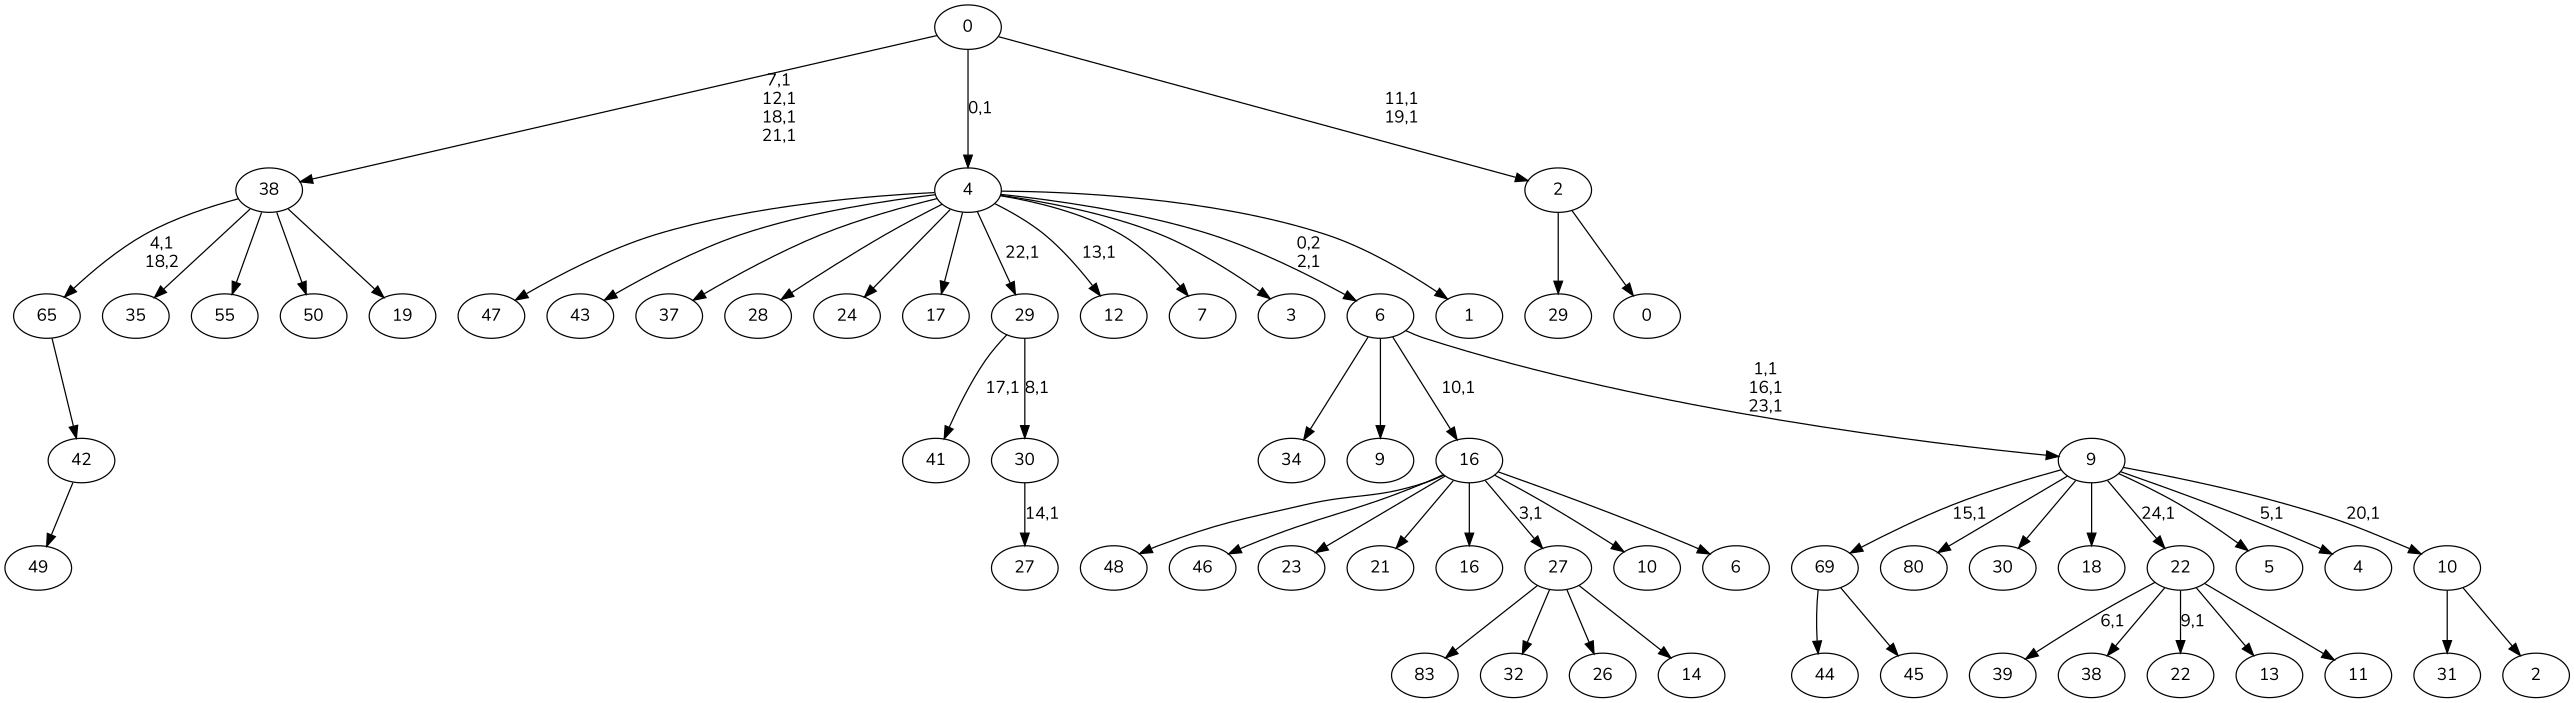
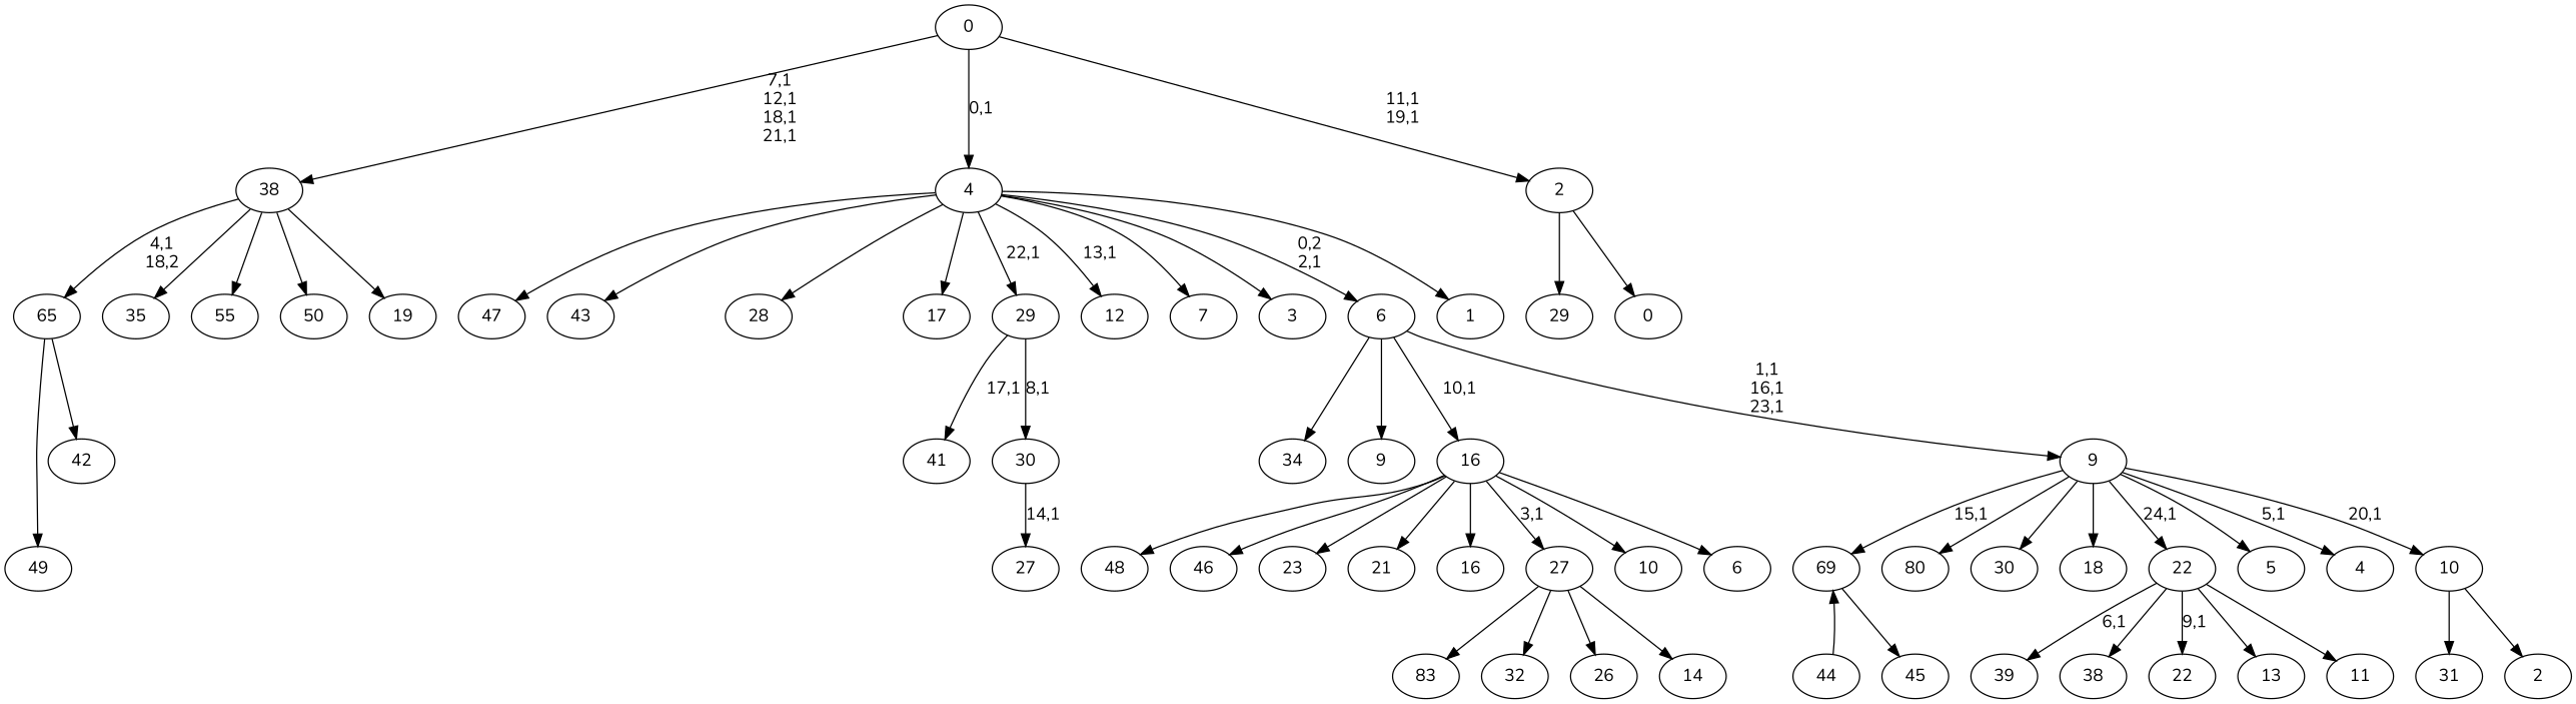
  digraph {
    fontname=Nunito
    node [fontname=Nunito]
    edge [fontname=Nunito]
    n1 [label=49]
    n2 [label=48]
    n3 [label=47]
    n4 [label=46]
    n5 [label=45]
    n6 [label=44]
    69
    n8 [label=43]
    n9 [label=42]
    n10 [label=65]
    n11 [label=41]
    n12 [label=80]
    n13 [label=39]
    n14 [label=38]
-   n15 [label=37]
    n16 [label=35]
    n17 [label=34]
    n18 [label=83]
    n19 [label=32]
    n20 [label=31]
    n21 [label=30]
    n22 [label=29]
    n23 [label=28]
    n24 [label=27]
    n25 [label=26]
    n26 [label=55]
-   n27 [label=24]
    n28 [label=23]
    n29 [label=22]
    n30 [label=21]
    n31 [label=50]
    n32 [label=19]
    38
    n34 [label=18]
    n35 [label=17]
    n36 [label=16]
    30
    29
    n39 [label=14]
    27
    n41 [label=13]
    n42 [label=12]
    n43 [label=11]
    22
    n45 [label=10]
    n46 [label=9]
    n47 [label=7]
    n48 [label=6]
    16
    n50 [label=5]
    n51 [label=4]
    n52 [label=3]
    n53 [label=2]
    10
    9
    6
    n57 [label=1]
    4
    n59 [label=0]
    2
    0
    69 -> n5
-   69 -> n6
-   n9 -> n1
+   n6 -> 69
+   n10 -> n1
    n10 -> n9
    38 -> n10 [label="4,1\n18,2"]
    38 -> n16
    38 -> n26
    38 -> n31
    38 -> n32
    30 -> n24 [label="14,1"]
    29 -> n11 [label="17,1"]
    29 -> 30 [label="8,1"]
    27 -> n18
    27 -> n19
    27 -> n25
    27 -> n39
    22 -> n13 [label="6,1"]
    22 -> n14
    22 -> n29 [label="9,1"]
    22 -> n41
    22 -> n43
    16 -> n2
    16 -> n4
    16 -> n28
    16 -> n30
    16 -> n36
    16 -> 27 [label="3,1"]
    16 -> n45
    16 -> n48
    10 -> n20
    10 -> n53
    9 -> 69 [label="15,1"]
    9 -> n12
    9 -> n21
    9 -> n34
    9 -> 22 [label="24,1"]
    9 -> n50
    9 -> n51 [label="5,1"]
    9 -> 10 [label="20,1"]
    6 -> n17
    6 -> n46
    6 -> 16 [label="10,1"]
    6 -> 9 [label="1,1\n16,1\n23,1"]
    4 -> n3
    4 -> n8
-   4 -> n15
    4 -> n23
-   4 -> n27
    4 -> n35
    4 -> 29 [label="22,1"]
    4 -> n42 [label="13,1"]
    4 -> n47
    4 -> n52
    4 -> 6 [label="0,2\n2,1"]
    4 -> n57
    2 -> n22
    2 -> n59
    0 -> 38 [label="7,1\n12,1\n18,1\n21,1"]
    0 -> 4 [label="0,1"]
    0 -> 2 [label="11,1\n19,1"]
  }
